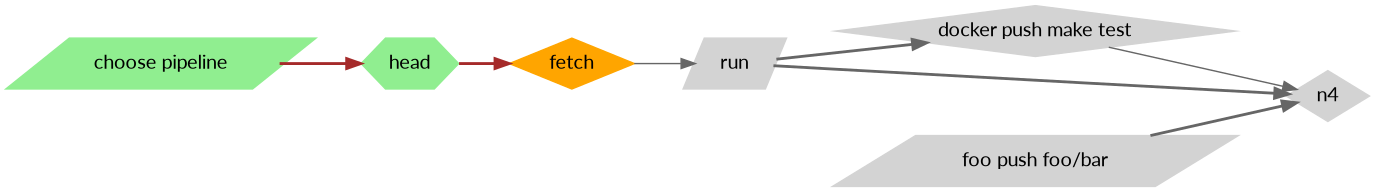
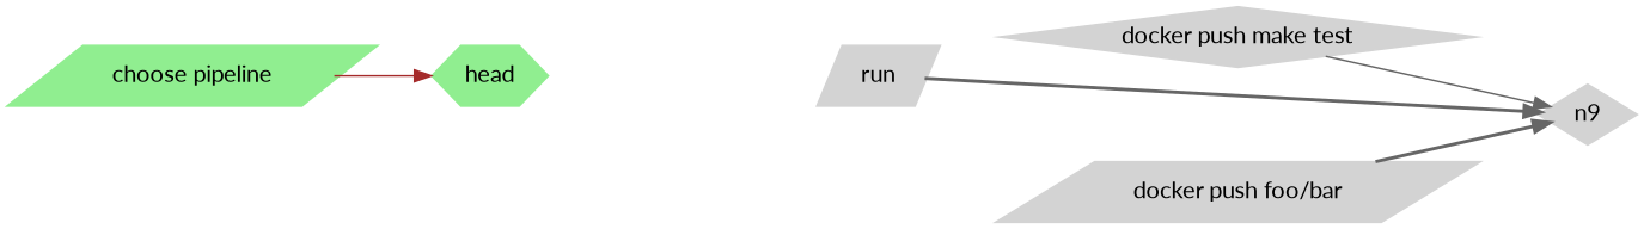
  digraph {
    fontname=Lato
    rankdir=LR
    node [color="#d3d3d3" fillcolor="#d3d3d3" fontname=Lato shape=parallelogram style=filled]
    edge [color=gray40 fontname=Lato style=bold]
    n2 [color="#90ee90" fillcolor="#90ee90" label="choose pipeline"]
    n8 [color="#90ee90" fillcolor="#90ee90" label=head shape=hexagon]
-   n7 [color="#ffa500" fillcolor="#ffa500" label=fetch shape=diamond]
    n6 [label=run]
    n5 [label="docker push make test" shape=diamond]
-   n4 [shape=diamond]
-   n1 [label="foo push foo/bar"]
-   n2 -> n8 [color=brown]
-   n8 -> n7 [color=brown]
-   n7 -> n6 [style=solid]
-   n6 -> n5
+   n4 [shape=diamond label=n9]
+   n1 [label="docker push foo/bar"]
+   n2 -> n8 [color=brown style=solid]
    n6 -> n4
    n5 -> n4 [style=solid]
    n1 -> n4
  }
